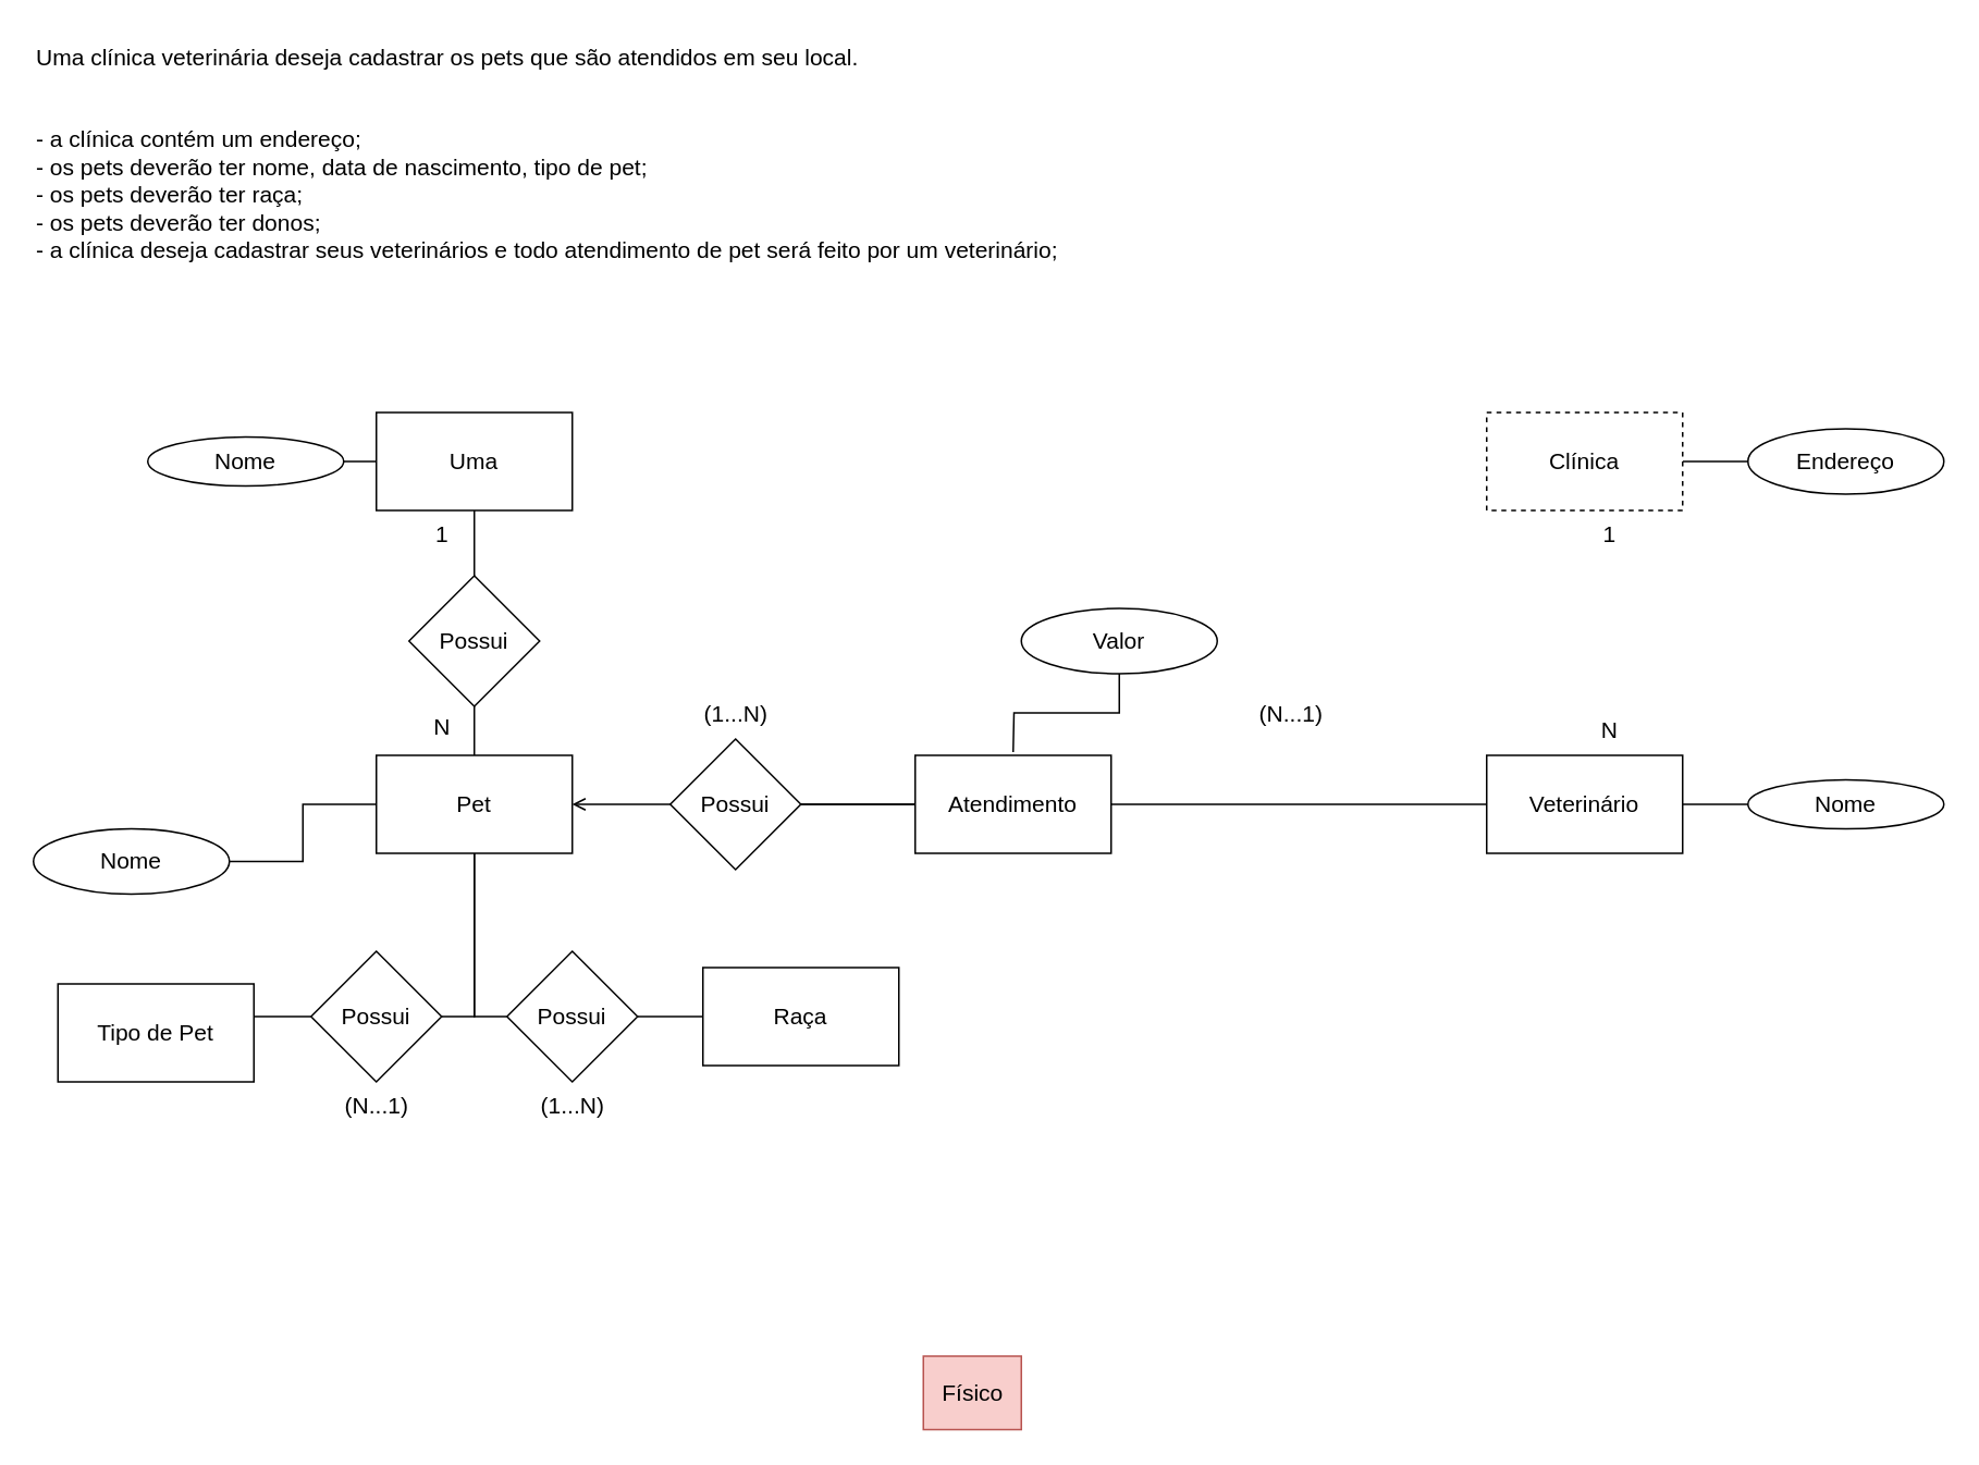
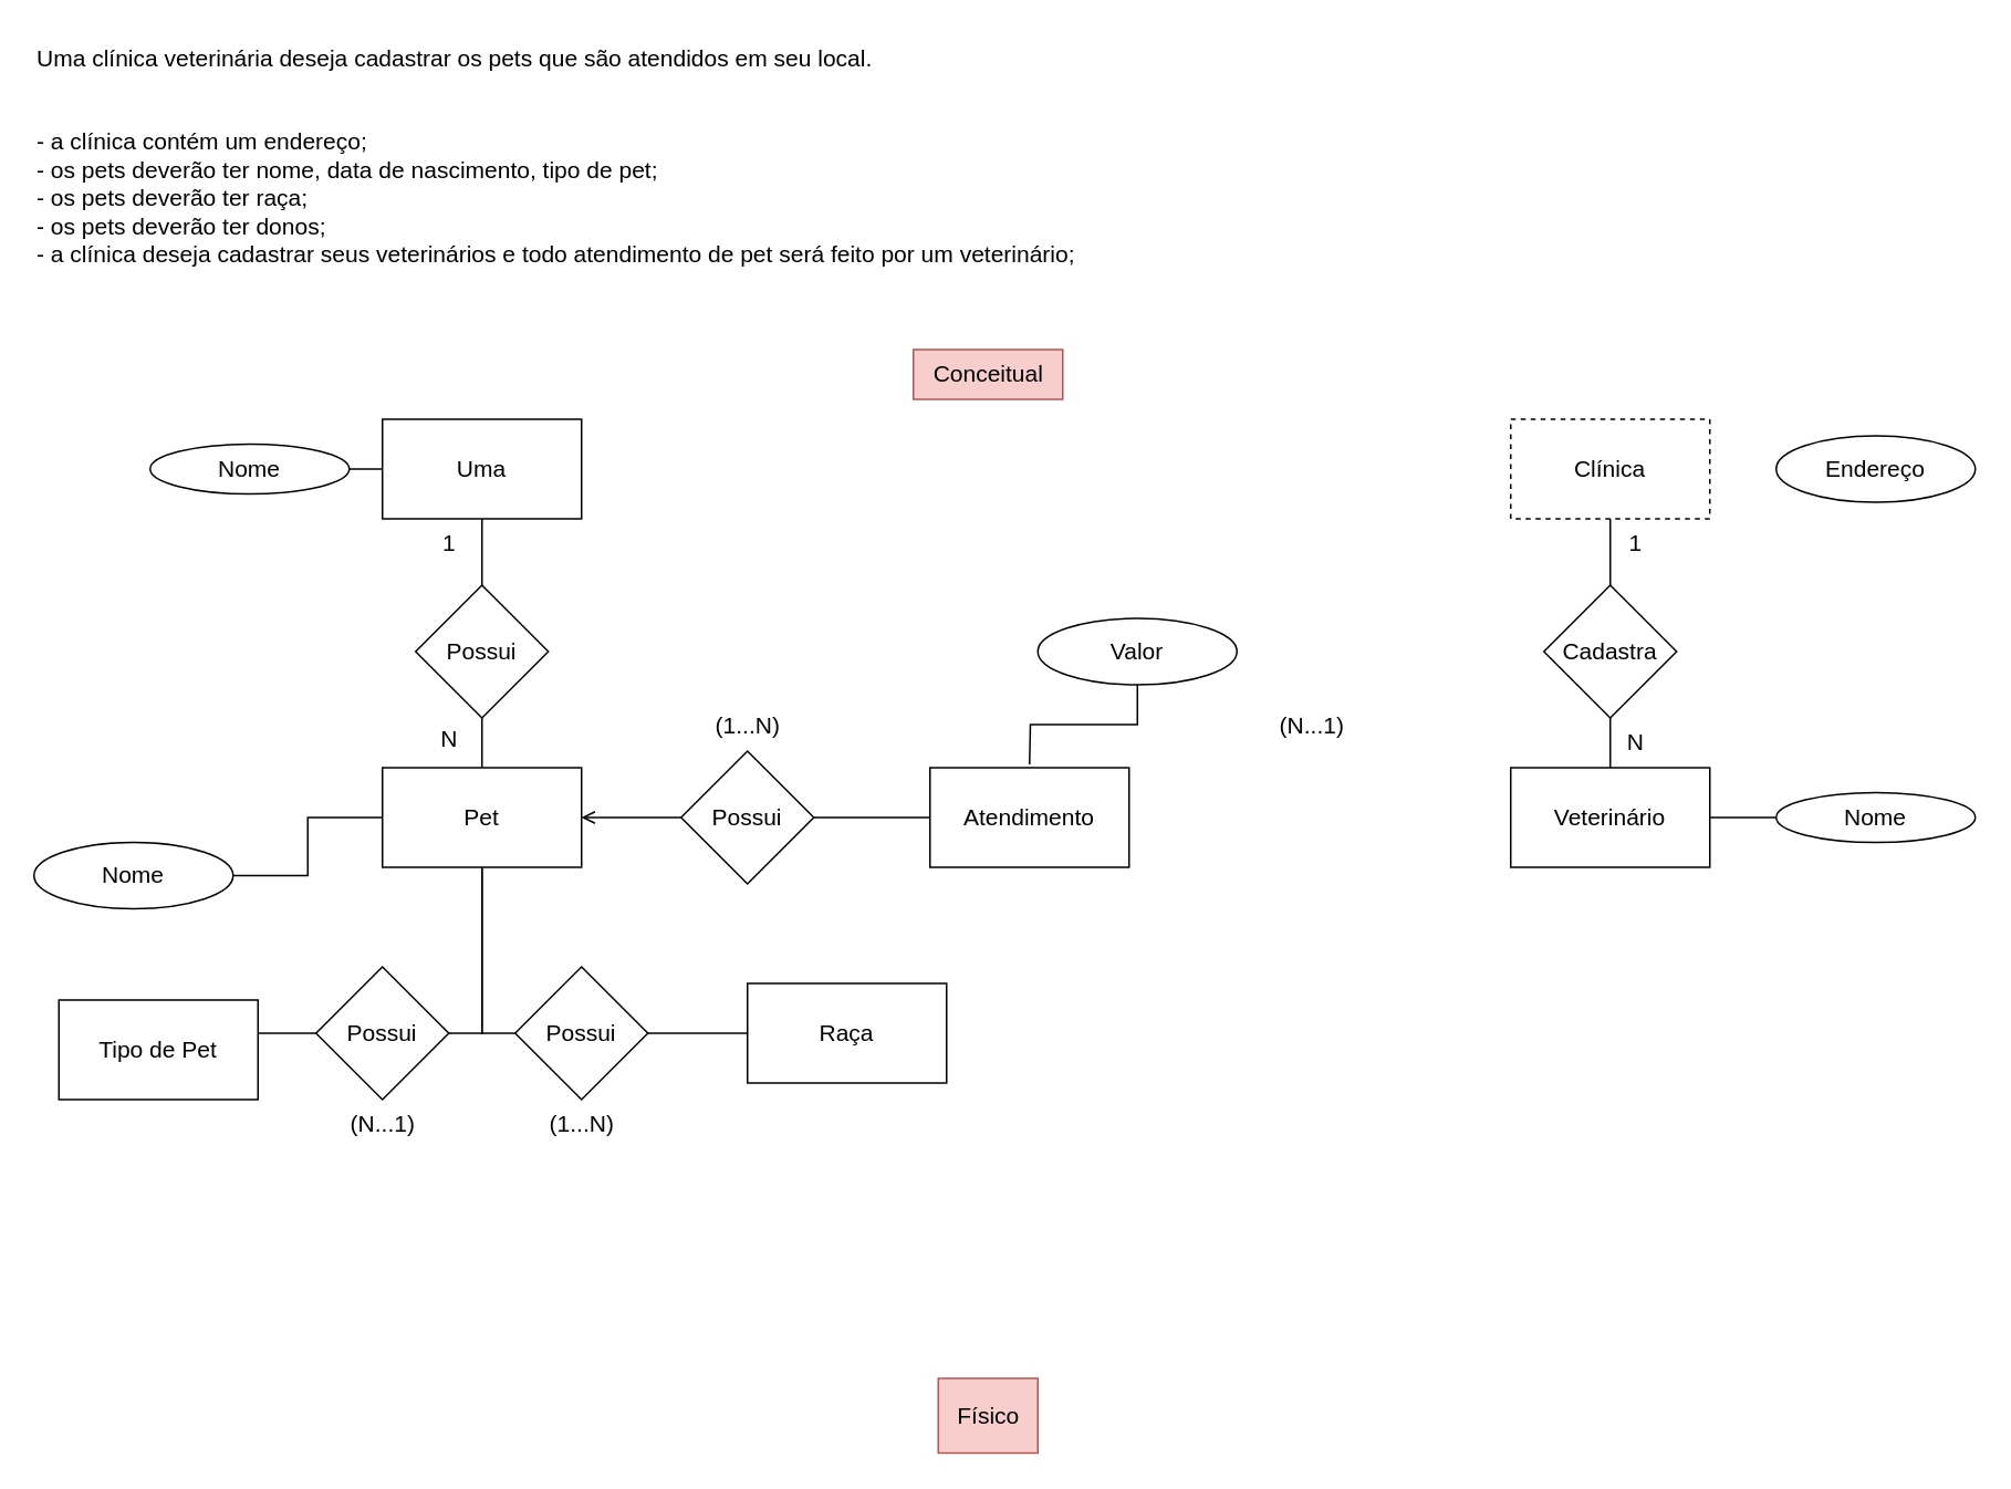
  <mxCell id="0" />
  <mxCell id="1" parent="0" />
  <mxCell id="2" value="Uma clínica veterinária deseja cadastrar os pets que são atendidos em seu local.&#10;&#10;&#10;- a clínica contém um endereço;&#10;- os pets deverão ter nome, data de nascimento, tipo de pet;&#10;- os pets deverão ter raça;&#10;- os pets deverão ter donos;&#10;- a clínica deseja cadastrar seus veterinários e todo atendimento de pet será feito por um veterinário;" style="text;whiteSpace=wrap;fontSize=14;" parent="1" vertex="1"><mxGeometry x="20" y="20" width="640" height="150" as="geometry" /></mxCell>
- <mxCell id="4" style="edgeStyle=orthogonalEdgeStyle;rounded=0;orthogonalLoop=1;jettySize=auto;html=1;entryX=0;entryY=0.5;entryDx=0;entryDy=0;endArrow=none;endFill=0;" parent="1" source="5" target="18" edge="1"><mxGeometry relative="1" as="geometry" /></mxCell>
+ <mxCell id="3" style="edgeStyle=orthogonalEdgeStyle;rounded=0;orthogonalLoop=1;jettySize=auto;html=1;endArrow=none;endFill=0;" parent="1" source="5" target="11" edge="1"><mxGeometry relative="1" as="geometry" /></mxCell>
  <mxCell id="5" value="&lt;font style=&quot;font-size: 14px;&quot;&gt;Clínica&lt;/font&gt;" style="rounded=0;whiteSpace=wrap;html=1;dashed=1;" parent="1" vertex="1"><mxGeometry x="910" y="252" width="120" height="60" as="geometry" /></mxCell>
  <mxCell id="6" style="edgeStyle=orthogonalEdgeStyle;rounded=0;orthogonalLoop=1;jettySize=auto;html=1;entryX=1;entryY=0.5;entryDx=0;entryDy=0;endArrow=none;endFill=0;" parent="1" source="9" target="24" edge="1"><mxGeometry relative="1" as="geometry" /></mxCell>
  <mxCell id="7" style="edgeStyle=orthogonalEdgeStyle;rounded=0;orthogonalLoop=1;jettySize=auto;html=1;exitX=0.5;exitY=1;exitDx=0;exitDy=0;entryX=1;entryY=0.5;entryDx=0;entryDy=0;endArrow=none;endFill=0;" parent="1" source="9" target="29" edge="1"><mxGeometry relative="1" as="geometry" /></mxCell>
  <mxCell id="8" style="edgeStyle=orthogonalEdgeStyle;rounded=0;orthogonalLoop=1;jettySize=auto;html=1;exitX=0.5;exitY=1;exitDx=0;exitDy=0;entryX=0;entryY=0.5;entryDx=0;entryDy=0;endArrow=none;endFill=0;" parent="1" source="9" target="31" edge="1"><mxGeometry relative="1" as="geometry" /></mxCell>
  <mxCell id="9" value="&lt;span style=&quot;font-size: 14px;&quot;&gt;Pet&lt;/span&gt;" style="rounded=0;whiteSpace=wrap;html=1;" parent="1" vertex="1"><mxGeometry x="230" y="462" width="120" height="60" as="geometry" /></mxCell>
  <mxCell id="10" style="edgeStyle=orthogonalEdgeStyle;rounded=0;orthogonalLoop=1;jettySize=auto;html=1;exitX=0;exitY=0.5;exitDx=0;exitDy=0;entryX=1;entryY=0.5;entryDx=0;entryDy=0;endArrow=open;endFill=0;" parent="1" source="37" target="9" edge="1"><mxGeometry relative="1" as="geometry"><Array as="points"><mxPoint x="410" y="492" /></Array></mxGeometry></mxCell>
  <mxCell id="11" value="&lt;font style=&quot;font-size: 14px;&quot;&gt;Veterinário&lt;/font&gt;" style="rounded=0;whiteSpace=wrap;html=1;" parent="1" vertex="1"><mxGeometry x="910" y="462" width="120" height="60" as="geometry" /></mxCell>
  <mxCell id="12" style="edgeStyle=orthogonalEdgeStyle;rounded=0;orthogonalLoop=1;jettySize=auto;html=1;exitX=0.5;exitY=1;exitDx=0;exitDy=0;endArrow=none;endFill=0;" parent="1" source="16" target="9" edge="1"><mxGeometry relative="1" as="geometry" /></mxCell>
  <mxCell id="13" style="edgeStyle=orthogonalEdgeStyle;rounded=0;orthogonalLoop=1;jettySize=auto;html=1;exitX=0;exitY=0.5;exitDx=0;exitDy=0;entryX=1;entryY=0.5;entryDx=0;entryDy=0;endArrow=none;endFill=0;" parent="1" source="14" target="23" edge="1"><mxGeometry relative="1" as="geometry" /></mxCell>
  <mxCell id="14" value="&lt;font style=&quot;font-size: 14px;&quot;&gt;Uma&lt;/font&gt;" style="rounded=0;whiteSpace=wrap;html=1;" parent="1" vertex="1"><mxGeometry x="230" y="252" width="120" height="60" as="geometry" /></mxCell>
  <mxCell id="15" value="" style="edgeStyle=orthogonalEdgeStyle;rounded=0;orthogonalLoop=1;jettySize=auto;html=1;exitX=0.5;exitY=1;exitDx=0;exitDy=0;endArrow=none;endFill=0;" parent="1" source="14" target="16" edge="1"><mxGeometry relative="1" as="geometry"><mxPoint x="290" y="312" as="sourcePoint" /><mxPoint x="290" y="462" as="targetPoint" /></mxGeometry></mxCell>
  <mxCell id="16" value="&lt;font style=&quot;font-size: 14px;&quot;&gt;Possui&lt;/font&gt;" style="rhombus;whiteSpace=wrap;html=1;" parent="1" vertex="1"><mxGeometry x="250" y="352" width="80" height="80" as="geometry" /></mxCell>
+ <mxCell id="17" value="&lt;font style=&quot;font-size: 14px;&quot;&gt;Cadastra&lt;/font&gt;" style="rhombus;whiteSpace=wrap;html=1;" parent="1" vertex="1"><mxGeometry x="930" y="352" width="80" height="80" as="geometry" /></mxCell>
  <mxCell id="18" value="&lt;font style=&quot;font-size: 14px;&quot;&gt;Endereço&lt;/font&gt;" style="ellipse;whiteSpace=wrap;html=1;" parent="1" vertex="1"><mxGeometry x="1070" y="262" width="120" height="40" as="geometry" /></mxCell>
  <mxCell id="19" value="&lt;font style=&quot;font-size: 14px;&quot;&gt;N&lt;/font&gt;" style="text;html=1;align=center;verticalAlign=middle;resizable=0;points=[];autosize=1;strokeColor=none;fillColor=none;" parent="1" vertex="1"><mxGeometry x="255" y="430" width="30" height="30" as="geometry" /></mxCell>
  <mxCell id="20" value="&lt;font style=&quot;font-size: 14px;&quot;&gt;1&lt;/font&gt;" style="text;html=1;align=center;verticalAlign=middle;resizable=0;points=[];autosize=1;strokeColor=none;fillColor=none;" parent="1" vertex="1"><mxGeometry x="255" y="312" width="30" height="30" as="geometry" /></mxCell>
  <mxCell id="21" value="&lt;font style=&quot;font-size: 14px;&quot;&gt;N&lt;/font&gt;" style="text;html=1;align=center;verticalAlign=middle;resizable=0;points=[];autosize=1;strokeColor=none;fillColor=none;" parent="1" vertex="1"><mxGeometry x="970" y="432" width="30" height="30" as="geometry" /></mxCell>
  <mxCell id="22" value="&lt;font style=&quot;font-size: 14px;&quot;&gt;1&lt;/font&gt;" style="text;html=1;align=center;verticalAlign=middle;resizable=0;points=[];autosize=1;strokeColor=none;fillColor=none;" parent="1" vertex="1"><mxGeometry x="970" y="312" width="30" height="30" as="geometry" /></mxCell>
  <mxCell id="23" value="&lt;font style=&quot;font-size: 14px;&quot;&gt;Nome&lt;/font&gt;" style="ellipse;whiteSpace=wrap;html=1;" parent="1" vertex="1"><mxGeometry x="90" y="267" width="120" height="30" as="geometry" /></mxCell>
  <mxCell id="24" value="&lt;font style=&quot;font-size: 14px;&quot;&gt;Nome&lt;/font&gt;" style="ellipse;whiteSpace=wrap;html=1;" parent="1" vertex="1"><mxGeometry x="20" y="507" width="120" height="40" as="geometry" /></mxCell>
  <mxCell id="25" style="edgeStyle=orthogonalEdgeStyle;rounded=0;orthogonalLoop=1;jettySize=auto;html=1;entryX=1;entryY=0.5;entryDx=0;entryDy=0;endArrow=none;endFill=0;" parent="1" source="26" target="11" edge="1"><mxGeometry relative="1" as="geometry" /></mxCell>
  <mxCell id="26" value="&lt;font style=&quot;font-size: 14px;&quot;&gt;Nome&lt;/font&gt;" style="ellipse;whiteSpace=wrap;html=1;" parent="1" vertex="1"><mxGeometry x="1070" y="477" width="120" height="30" as="geometry" /></mxCell>
  <mxCell id="27" value="&lt;font style=&quot;font-size: 14px;&quot;&gt;(N...1)&lt;/font&gt;" style="text;html=1;align=center;verticalAlign=middle;resizable=0;points=[];autosize=1;strokeColor=none;fillColor=none;" parent="1" vertex="1"><mxGeometry x="760" y="422" width="60" height="30" as="geometry" /></mxCell>
  <mxCell id="28" style="edgeStyle=orthogonalEdgeStyle;rounded=0;orthogonalLoop=1;jettySize=auto;html=1;exitX=0;exitY=0.5;exitDx=0;exitDy=0;entryX=1;entryY=0.5;entryDx=0;entryDy=0;endArrow=none;endFill=0;" parent="1" source="29" target="32" edge="1"><mxGeometry relative="1" as="geometry" /></mxCell>
  <mxCell id="29" value="&lt;font style=&quot;font-size: 14px;&quot;&gt;Possui&lt;/font&gt;" style="rhombus;whiteSpace=wrap;html=1;" parent="1" vertex="1"><mxGeometry x="190" y="582" width="80" height="80" as="geometry" /></mxCell>
  <mxCell id="30" style="edgeStyle=orthogonalEdgeStyle;rounded=0;orthogonalLoop=1;jettySize=auto;html=1;exitX=1;exitY=0.5;exitDx=0;exitDy=0;entryX=0;entryY=0.5;entryDx=0;entryDy=0;endArrow=none;endFill=0;" parent="1" source="31" target="33" edge="1"><mxGeometry relative="1" as="geometry" /></mxCell>
  <mxCell id="31" value="&lt;font style=&quot;font-size: 14px;&quot;&gt;Possui&lt;/font&gt;" style="rhombus;whiteSpace=wrap;html=1;" parent="1" vertex="1"><mxGeometry x="310" y="582" width="80" height="80" as="geometry" /></mxCell>
  <mxCell id="32" value="&lt;font style=&quot;font-size: 14px;&quot;&gt;Tipo de Pet&lt;/font&gt;" style="rounded=0;whiteSpace=wrap;html=1;" parent="1" vertex="1"><mxGeometry x="35" y="602" width="120" height="60" as="geometry" /></mxCell>
- <mxCell id="33" value="&lt;span style=&quot;font-size: 14px;&quot;&gt;Raça&lt;/span&gt;" style="rounded=0;whiteSpace=wrap;html=1;" parent="1" vertex="1"><mxGeometry x="430" y="592" width="120" height="60" as="geometry" /></mxCell>
+ <mxCell id="33" value="&lt;span style=&quot;font-size: 14px;&quot;&gt;Raça&lt;/span&gt;" style="rounded=0;whiteSpace=wrap;html=1;" parent="1" vertex="1"><mxGeometry x="450" y="592" width="120" height="60" as="geometry" /></mxCell>
  <mxCell id="34" value="&lt;font style=&quot;font-size: 14px;&quot;&gt;(N...1)&lt;/font&gt;" style="text;html=1;align=center;verticalAlign=middle;resizable=0;points=[];autosize=1;strokeColor=none;fillColor=none;" parent="1" vertex="1"><mxGeometry x="200" y="662" width="60" height="30" as="geometry" /></mxCell>
  <mxCell id="35" value="&lt;font style=&quot;font-size: 14px;&quot;&gt;(1...N)&lt;/font&gt;" style="text;html=1;align=center;verticalAlign=middle;resizable=0;points=[];autosize=1;strokeColor=none;fillColor=none;" parent="1" vertex="1"><mxGeometry x="320" y="662" width="60" height="30" as="geometry" /></mxCell>
- <mxCell id="36" value="" style="edgeStyle=orthogonalEdgeStyle;rounded=0;orthogonalLoop=1;jettySize=auto;html=1;exitX=0;exitY=0.5;exitDx=0;exitDy=0;entryX=1;entryY=0.5;entryDx=0;entryDy=0;endArrow=none;endFill=0;" parent="1" source="11" target="37" edge="1"><mxGeometry relative="1" as="geometry"><Array as="points"><mxPoint x="410" y="492" /></Array><mxPoint x="910" y="492" as="sourcePoint" /><mxPoint x="350" y="492" as="targetPoint" /></mxGeometry></mxCell>
  <mxCell id="37" value="&lt;font style=&quot;font-size: 14px;&quot;&gt;Atendimento&lt;/font&gt;" style="rounded=0;whiteSpace=wrap;html=1;" parent="1" vertex="1"><mxGeometry x="560" y="462" width="120" height="60" as="geometry" /></mxCell>
  <mxCell id="38" value="&lt;font style=&quot;font-size: 14px;&quot;&gt;(1...N)&lt;/font&gt;" style="text;html=1;align=center;verticalAlign=middle;resizable=0;points=[];autosize=1;strokeColor=none;fillColor=none;" parent="1" vertex="1"><mxGeometry x="420" y="422" width="60" height="30" as="geometry" /></mxCell>
  <mxCell id="39" value="&lt;span style=&quot;font-size: 14px;&quot;&gt;Possui&lt;/span&gt;" style="rhombus;whiteSpace=wrap;html=1;" parent="1" vertex="1"><mxGeometry x="410" y="452" width="80" height="80" as="geometry" /></mxCell>
+ <mxCell id="40" value="&lt;font style=&quot;font-size: 14px;&quot;&gt;Conceitual&lt;/font&gt;" style="text;html=1;align=center;verticalAlign=middle;resizable=0;points=[];autosize=1;strokeColor=#b85450;fillColor=#f8cecc;" vertex="1" parent="1"><mxGeometry x="550" y="210" width="90" height="30" as="geometry" /></mxCell>
  <mxCell id="41" value="&lt;font style=&quot;font-size: 14px;&quot;&gt;Físico&lt;br&gt;&lt;/font&gt;" style="text;html=1;align=center;verticalAlign=middle;resizable=0;points=[];autosize=1;strokeColor=#b85450;fillColor=#f8cecc;" vertex="1" parent="1"><mxGeometry x="565" y="830" width="60" height="45" as="geometry" /></mxCell>
  <mxCell id="42" style="edgeStyle=orthogonalEdgeStyle;rounded=0;orthogonalLoop=1;jettySize=auto;html=1;exitX=0.5;exitY=1;exitDx=0;exitDy=0;endArrow=none;endFill=0;" edge="1" parent="1" source="43"><mxGeometry relative="1" as="geometry"><mxPoint x="620" y="460" as="targetPoint" /></mxGeometry></mxCell>
  <mxCell id="43" value="&lt;font style=&quot;font-size: 14px;&quot;&gt;Valor&lt;/font&gt;" style="ellipse;whiteSpace=wrap;html=1;" vertex="1" parent="1"><mxGeometry x="625" y="372" width="120" height="40" as="geometry" /></mxCell>
